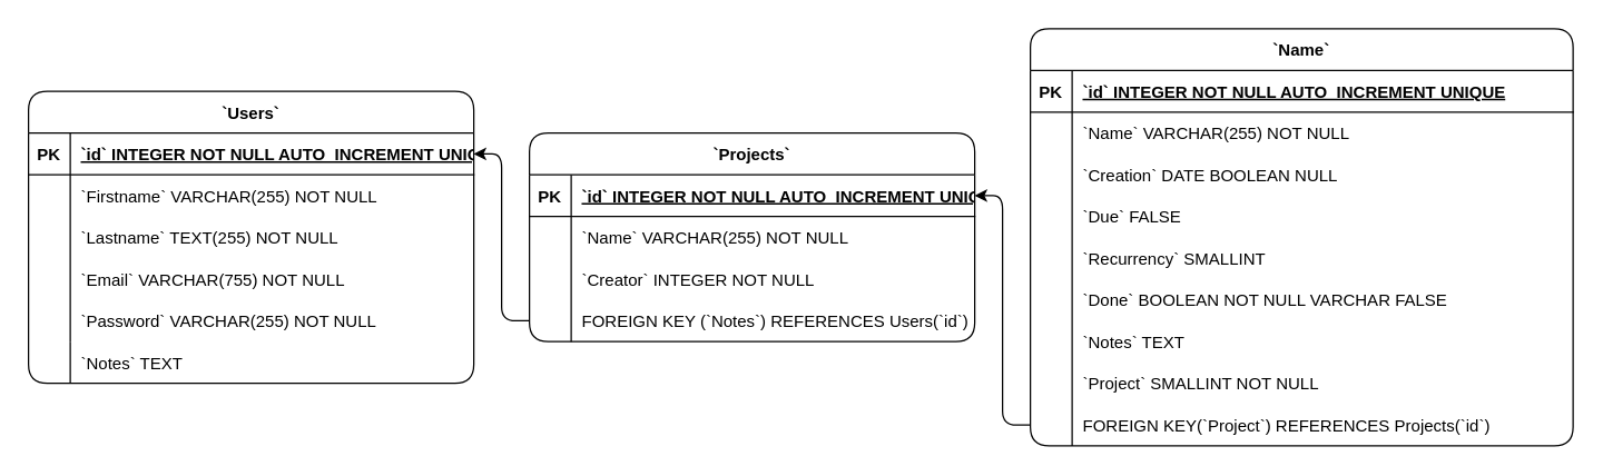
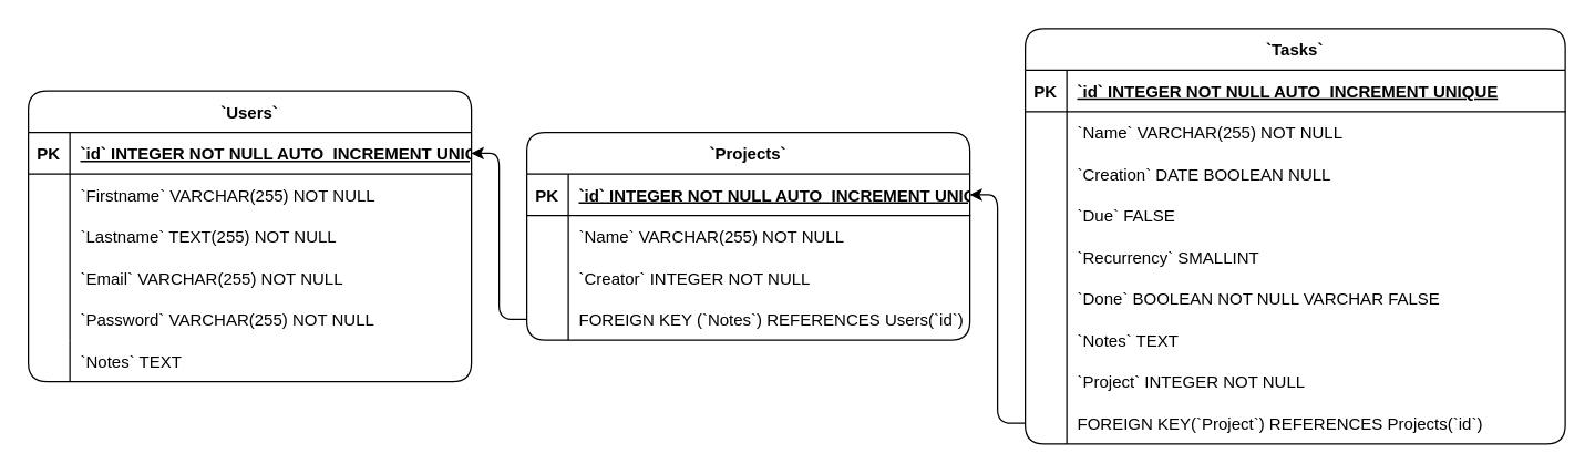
  <mxCell id="0" />
  <mxCell id="1" parent="0" />
  <mxCell id="2" value="`Projects`" style="shape=table;startSize=30;container=1;collapsible=1;childLayout=tableLayout;fixedRows=1;rowLines=0;fontStyle=1;align=center;resizeLast=1;rounded=1;labelBackgroundColor=none;" parent="1" vertex="1"><mxGeometry x="380" y="95" width="320" height="150" as="geometry" /></mxCell>
  <mxCell id="3" value="" style="shape=tableRow;horizontal=0;startSize=0;swimlaneHead=0;swimlaneBody=0;fillColor=none;collapsible=0;dropTarget=0;points=[[0,0.5],[1,0.5]];portConstraint=eastwest;top=0;left=0;right=0;bottom=1;rounded=1;labelBackgroundColor=none;" parent="2" vertex="1"><mxGeometry y="30" width="320" height="30" as="geometry" /></mxCell>
  <mxCell id="4" value="PK" style="shape=partialRectangle;overflow=hidden;connectable=0;fillColor=none;top=0;left=0;bottom=0;right=0;fontStyle=1;rounded=1;labelBackgroundColor=none;" parent="3" vertex="1"><mxGeometry width="30" height="30" as="geometry"><mxRectangle width="30" height="30" as="alternateBounds" /></mxGeometry></mxCell>
  <mxCell id="5" value="`id` INTEGER NOT NULL AUTO_INCREMENT UNIQUE" style="shape=partialRectangle;overflow=hidden;connectable=0;fillColor=none;align=left;top=0;left=0;bottom=0;right=0;spacingLeft=6;fontStyle=5;rounded=1;labelBackgroundColor=none;" parent="3" vertex="1"><mxGeometry x="30" width="290" height="30" as="geometry"><mxRectangle width="290" height="30" as="alternateBounds" /></mxGeometry></mxCell>
  <mxCell id="6" value="" style="shape=tableRow;horizontal=0;startSize=0;swimlaneHead=0;swimlaneBody=0;fillColor=none;collapsible=0;dropTarget=0;points=[[0,0.5],[1,0.5]];portConstraint=eastwest;top=0;left=0;right=0;bottom=0;rounded=1;labelBackgroundColor=none;" parent="2" vertex="1"><mxGeometry y="60" width="320" height="30" as="geometry" /></mxCell>
  <mxCell id="7" value="" style="shape=partialRectangle;overflow=hidden;connectable=0;fillColor=none;top=0;left=0;bottom=0;right=0;rounded=1;labelBackgroundColor=none;" parent="6" vertex="1"><mxGeometry width="30" height="30" as="geometry"><mxRectangle width="30" height="30" as="alternateBounds" /></mxGeometry></mxCell>
  <mxCell id="8" value="`Name` VARCHAR(255) NOT NULL" style="shape=partialRectangle;overflow=hidden;connectable=0;fillColor=none;align=left;top=0;left=0;bottom=0;right=0;spacingLeft=6;rounded=1;labelBackgroundColor=none;" parent="6" vertex="1"><mxGeometry x="30" width="290" height="30" as="geometry"><mxRectangle width="290" height="30" as="alternateBounds" /></mxGeometry></mxCell>
  <mxCell id="9" value="" style="shape=tableRow;horizontal=0;startSize=0;swimlaneHead=0;swimlaneBody=0;fillColor=none;collapsible=0;dropTarget=0;points=[[0,0.5],[1,0.5]];portConstraint=eastwest;top=0;left=0;right=0;bottom=0;rounded=1;labelBackgroundColor=none;" parent="2" vertex="1"><mxGeometry y="90" width="320" height="30" as="geometry" /></mxCell>
  <mxCell id="10" value="" style="shape=partialRectangle;overflow=hidden;connectable=0;fillColor=none;top=0;left=0;bottom=0;right=0;rounded=1;labelBackgroundColor=none;" parent="9" vertex="1"><mxGeometry width="30" height="30" as="geometry"><mxRectangle width="30" height="30" as="alternateBounds" /></mxGeometry></mxCell>
  <mxCell id="11" value="`Creator` INTEGER NOT NULL" style="shape=partialRectangle;overflow=hidden;connectable=0;fillColor=none;align=left;top=0;left=0;bottom=0;right=0;spacingLeft=6;rounded=1;labelBackgroundColor=none;" parent="9" vertex="1"><mxGeometry x="30" width="290" height="30" as="geometry"><mxRectangle width="290" height="30" as="alternateBounds" /></mxGeometry></mxCell>
  <mxCell id="12" value="" style="shape=tableRow;horizontal=0;startSize=0;swimlaneHead=0;swimlaneBody=0;fillColor=none;collapsible=0;dropTarget=0;points=[[0,0.5],[1,0.5]];portConstraint=eastwest;top=0;left=0;right=0;bottom=0;rounded=1;labelBackgroundColor=none;" parent="2" vertex="1"><mxGeometry y="120" width="320" height="30" as="geometry" /></mxCell>
  <mxCell id="13" value="" style="shape=partialRectangle;overflow=hidden;connectable=0;fillColor=none;top=0;left=0;bottom=0;right=0;rounded=1;labelBackgroundColor=none;" parent="12" vertex="1"><mxGeometry width="30" height="30" as="geometry"><mxRectangle width="30" height="30" as="alternateBounds" /></mxGeometry></mxCell>
  <mxCell id="14" value="FOREIGN KEY (`Notes`) REFERENCES Users(`id`)" style="shape=partialRectangle;overflow=hidden;connectable=0;fillColor=none;align=left;top=0;left=0;bottom=0;right=0;spacingLeft=6;rounded=1;labelBackgroundColor=none;" parent="12" vertex="1"><mxGeometry x="30" width="290" height="30" as="geometry"><mxRectangle width="290" height="30" as="alternateBounds" /></mxGeometry></mxCell>
- <mxCell id="15" value="`Name`" style="shape=table;startSize=30;container=1;collapsible=1;childLayout=tableLayout;fixedRows=1;rowLines=0;fontStyle=1;align=center;resizeLast=1;rounded=1;labelBackgroundColor=none;" parent="1" vertex="1"><mxGeometry x="740" y="20" width="390" height="300" as="geometry" /></mxCell>
+ <mxCell id="15" value="`Tasks`" style="shape=table;startSize=30;container=1;collapsible=1;childLayout=tableLayout;fixedRows=1;rowLines=0;fontStyle=1;align=center;resizeLast=1;rounded=1;labelBackgroundColor=none;" parent="1" vertex="1"><mxGeometry x="740" y="20" width="390" height="300" as="geometry" /></mxCell>
  <mxCell id="16" value="" style="shape=tableRow;horizontal=0;startSize=0;swimlaneHead=0;swimlaneBody=0;fillColor=none;collapsible=0;dropTarget=0;points=[[0,0.5],[1,0.5]];portConstraint=eastwest;top=0;left=0;right=0;bottom=1;rounded=1;labelBackgroundColor=none;" parent="15" vertex="1"><mxGeometry y="30" width="390" height="30" as="geometry" /></mxCell>
  <mxCell id="17" value="PK" style="shape=partialRectangle;overflow=hidden;connectable=0;fillColor=none;top=0;left=0;bottom=0;right=0;fontStyle=1;rounded=1;labelBackgroundColor=none;" parent="16" vertex="1"><mxGeometry width="30" height="30" as="geometry"><mxRectangle width="30" height="30" as="alternateBounds" /></mxGeometry></mxCell>
  <mxCell id="18" value="`id` INTEGER NOT NULL AUTO_INCREMENT UNIQUE" style="shape=partialRectangle;overflow=hidden;connectable=0;fillColor=none;align=left;top=0;left=0;bottom=0;right=0;spacingLeft=6;fontStyle=5;rounded=1;labelBackgroundColor=none;" parent="16" vertex="1"><mxGeometry x="30" width="360" height="30" as="geometry"><mxRectangle width="360" height="30" as="alternateBounds" /></mxGeometry></mxCell>
  <mxCell id="19" value="" style="shape=tableRow;horizontal=0;startSize=0;swimlaneHead=0;swimlaneBody=0;fillColor=none;collapsible=0;dropTarget=0;points=[[0,0.5],[1,0.5]];portConstraint=eastwest;top=0;left=0;right=0;bottom=0;rounded=1;labelBackgroundColor=none;" parent="15" vertex="1"><mxGeometry y="60" width="390" height="30" as="geometry" /></mxCell>
  <mxCell id="20" value="" style="shape=partialRectangle;overflow=hidden;connectable=0;fillColor=none;top=0;left=0;bottom=0;right=0;rounded=1;labelBackgroundColor=none;" parent="19" vertex="1"><mxGeometry width="30" height="30" as="geometry"><mxRectangle width="30" height="30" as="alternateBounds" /></mxGeometry></mxCell>
  <mxCell id="21" value="`Name` VARCHAR(255) NOT NULL" style="shape=partialRectangle;overflow=hidden;connectable=0;fillColor=none;align=left;top=0;left=0;bottom=0;right=0;spacingLeft=6;rounded=1;labelBackgroundColor=none;" parent="19" vertex="1"><mxGeometry x="30" width="360" height="30" as="geometry"><mxRectangle width="360" height="30" as="alternateBounds" /></mxGeometry></mxCell>
  <mxCell id="22" value="" style="shape=tableRow;horizontal=0;startSize=0;swimlaneHead=0;swimlaneBody=0;fillColor=none;collapsible=0;dropTarget=0;points=[[0,0.5],[1,0.5]];portConstraint=eastwest;top=0;left=0;right=0;bottom=0;rounded=1;labelBackgroundColor=none;" parent="15" vertex="1"><mxGeometry y="90" width="390" height="30" as="geometry" /></mxCell>
  <mxCell id="23" value="" style="shape=partialRectangle;overflow=hidden;connectable=0;fillColor=none;top=0;left=0;bottom=0;right=0;rounded=1;labelBackgroundColor=none;" parent="22" vertex="1"><mxGeometry width="30" height="30" as="geometry"><mxRectangle width="30" height="30" as="alternateBounds" /></mxGeometry></mxCell>
  <mxCell id="24" value="`Creation` DATE BOOLEAN NULL" style="shape=partialRectangle;overflow=hidden;connectable=0;fillColor=none;align=left;top=0;left=0;bottom=0;right=0;spacingLeft=6;rounded=1;labelBackgroundColor=none;" parent="22" vertex="1"><mxGeometry x="30" width="360" height="30" as="geometry"><mxRectangle width="360" height="30" as="alternateBounds" /></mxGeometry></mxCell>
  <mxCell id="25" value="" style="shape=tableRow;horizontal=0;startSize=0;swimlaneHead=0;swimlaneBody=0;fillColor=none;collapsible=0;dropTarget=0;points=[[0,0.5],[1,0.5]];portConstraint=eastwest;top=0;left=0;right=0;bottom=0;rounded=1;labelBackgroundColor=none;" parent="15" vertex="1"><mxGeometry y="120" width="390" height="30" as="geometry" /></mxCell>
  <mxCell id="26" value="" style="shape=partialRectangle;overflow=hidden;connectable=0;fillColor=none;top=0;left=0;bottom=0;right=0;rounded=1;labelBackgroundColor=none;" parent="25" vertex="1"><mxGeometry width="30" height="30" as="geometry"><mxRectangle width="30" height="30" as="alternateBounds" /></mxGeometry></mxCell>
  <mxCell id="27" value="`Due` FALSE" style="shape=partialRectangle;overflow=hidden;connectable=0;fillColor=none;align=left;top=0;left=0;bottom=0;right=0;spacingLeft=6;rounded=1;labelBackgroundColor=none;" parent="25" vertex="1"><mxGeometry x="30" width="360" height="30" as="geometry"><mxRectangle width="360" height="30" as="alternateBounds" /></mxGeometry></mxCell>
  <mxCell id="28" value="" style="shape=tableRow;horizontal=0;startSize=0;swimlaneHead=0;swimlaneBody=0;fillColor=none;collapsible=0;dropTarget=0;points=[[0,0.5],[1,0.5]];portConstraint=eastwest;top=0;left=0;right=0;bottom=0;rounded=1;labelBackgroundColor=none;" parent="15" vertex="1"><mxGeometry y="150" width="390" height="30" as="geometry" /></mxCell>
  <mxCell id="29" value="" style="shape=partialRectangle;overflow=hidden;connectable=0;fillColor=none;top=0;left=0;bottom=0;right=0;rounded=1;labelBackgroundColor=none;" parent="28" vertex="1"><mxGeometry width="30" height="30" as="geometry"><mxRectangle width="30" height="30" as="alternateBounds" /></mxGeometry></mxCell>
  <mxCell id="30" value="`Recurrency` SMALLINT" style="shape=partialRectangle;overflow=hidden;connectable=0;fillColor=none;align=left;top=0;left=0;bottom=0;right=0;spacingLeft=6;rounded=1;labelBackgroundColor=none;" parent="28" vertex="1"><mxGeometry x="30" width="360" height="30" as="geometry"><mxRectangle width="360" height="30" as="alternateBounds" /></mxGeometry></mxCell>
  <mxCell id="31" value="" style="shape=tableRow;horizontal=0;startSize=0;swimlaneHead=0;swimlaneBody=0;fillColor=none;collapsible=0;dropTarget=0;points=[[0,0.5],[1,0.5]];portConstraint=eastwest;top=0;left=0;right=0;bottom=0;rounded=1;labelBackgroundColor=none;" parent="15" vertex="1"><mxGeometry y="180" width="390" height="30" as="geometry" /></mxCell>
  <mxCell id="32" value="" style="shape=partialRectangle;overflow=hidden;connectable=0;fillColor=none;top=0;left=0;bottom=0;right=0;rounded=1;labelBackgroundColor=none;" parent="31" vertex="1"><mxGeometry width="30" height="30" as="geometry"><mxRectangle width="30" height="30" as="alternateBounds" /></mxGeometry></mxCell>
  <mxCell id="33" value="`Done` BOOLEAN NOT NULL VARCHAR FALSE" style="shape=partialRectangle;overflow=hidden;connectable=0;fillColor=none;align=left;top=0;left=0;bottom=0;right=0;spacingLeft=6;rounded=1;labelBackgroundColor=none;" parent="31" vertex="1"><mxGeometry x="30" width="360" height="30" as="geometry"><mxRectangle width="360" height="30" as="alternateBounds" /></mxGeometry></mxCell>
  <mxCell id="34" value="" style="shape=tableRow;horizontal=0;startSize=0;swimlaneHead=0;swimlaneBody=0;fillColor=none;collapsible=0;dropTarget=0;points=[[0,0.5],[1,0.5]];portConstraint=eastwest;top=0;left=0;right=0;bottom=0;rounded=1;labelBackgroundColor=none;" parent="15" vertex="1"><mxGeometry y="210" width="390" height="30" as="geometry" /></mxCell>
  <mxCell id="35" value="" style="shape=partialRectangle;overflow=hidden;connectable=0;fillColor=none;top=0;left=0;bottom=0;right=0;rounded=1;labelBackgroundColor=none;" parent="34" vertex="1"><mxGeometry width="30" height="30" as="geometry"><mxRectangle width="30" height="30" as="alternateBounds" /></mxGeometry></mxCell>
  <mxCell id="36" value="`Notes` TEXT" style="shape=partialRectangle;overflow=hidden;connectable=0;fillColor=none;align=left;top=0;left=0;bottom=0;right=0;spacingLeft=6;rounded=1;labelBackgroundColor=none;" parent="34" vertex="1"><mxGeometry x="30" width="360" height="30" as="geometry"><mxRectangle width="360" height="30" as="alternateBounds" /></mxGeometry></mxCell>
  <mxCell id="37" value="" style="shape=tableRow;horizontal=0;startSize=0;swimlaneHead=0;swimlaneBody=0;fillColor=none;collapsible=0;dropTarget=0;points=[[0,0.5],[1,0.5]];portConstraint=eastwest;top=0;left=0;right=0;bottom=0;rounded=1;labelBackgroundColor=none;" parent="15" vertex="1"><mxGeometry y="240" width="390" height="30" as="geometry" /></mxCell>
  <mxCell id="38" value="" style="shape=partialRectangle;overflow=hidden;connectable=0;fillColor=none;top=0;left=0;bottom=0;right=0;rounded=1;labelBackgroundColor=none;" parent="37" vertex="1"><mxGeometry width="30" height="30" as="geometry"><mxRectangle width="30" height="30" as="alternateBounds" /></mxGeometry></mxCell>
- <mxCell id="39" value="`Project` SMALLINT NOT NULL" style="shape=partialRectangle;overflow=hidden;connectable=0;fillColor=none;align=left;top=0;left=0;bottom=0;right=0;spacingLeft=6;rounded=1;labelBackgroundColor=none;" parent="37" vertex="1"><mxGeometry x="30" width="360" height="30" as="geometry"><mxRectangle width="360" height="30" as="alternateBounds" /></mxGeometry></mxCell>
+ <mxCell id="39" value="`Project` INTEGER NOT NULL" style="shape=partialRectangle;overflow=hidden;connectable=0;fillColor=none;align=left;top=0;left=0;bottom=0;right=0;spacingLeft=6;rounded=1;labelBackgroundColor=none;" parent="37" vertex="1"><mxGeometry x="30" width="360" height="30" as="geometry"><mxRectangle width="360" height="30" as="alternateBounds" /></mxGeometry></mxCell>
  <mxCell id="40" value="" style="shape=tableRow;horizontal=0;startSize=0;swimlaneHead=0;swimlaneBody=0;fillColor=none;collapsible=0;dropTarget=0;points=[[0,0.5],[1,0.5]];portConstraint=eastwest;top=0;left=0;right=0;bottom=0;rounded=1;labelBackgroundColor=none;" parent="15" vertex="1"><mxGeometry y="270" width="390" height="30" as="geometry" /></mxCell>
  <mxCell id="41" value="" style="shape=partialRectangle;overflow=hidden;connectable=0;fillColor=none;top=0;left=0;bottom=0;right=0;rounded=1;labelBackgroundColor=none;" parent="40" vertex="1"><mxGeometry width="30" height="30" as="geometry"><mxRectangle width="30" height="30" as="alternateBounds" /></mxGeometry></mxCell>
  <mxCell id="42" value="FOREIGN KEY(`Project`) REFERENCES Projects(`id`)" style="shape=partialRectangle;overflow=hidden;connectable=0;fillColor=none;align=left;top=0;left=0;bottom=0;right=0;spacingLeft=6;rounded=1;labelBackgroundColor=none;" parent="40" vertex="1"><mxGeometry x="30" width="360" height="30" as="geometry"><mxRectangle width="360" height="30" as="alternateBounds" /></mxGeometry></mxCell>
  <mxCell id="43" style="edgeStyle=orthogonalEdgeStyle;rounded=1;hachureGap=4;orthogonalLoop=1;jettySize=auto;html=1;entryX=1;entryY=0.5;entryDx=0;entryDy=0;fontFamily=Architects Daughter;fontSource=https%3A%2F%2Ffonts.googleapis.com%2Fcss%3Ffamily%3DArchitects%2BDaughter;labelBackgroundColor=none;fontColor=default;" parent="1" source="12" target="47" edge="1"><mxGeometry relative="1" as="geometry" /></mxCell>
  <mxCell id="44" style="edgeStyle=orthogonalEdgeStyle;rounded=1;hachureGap=4;orthogonalLoop=1;jettySize=auto;html=1;entryX=1;entryY=0.5;entryDx=0;entryDy=0;fontFamily=Architects Daughter;fontSource=https%3A%2F%2Ffonts.googleapis.com%2Fcss%3Ffamily%3DArchitects%2BDaughter;labelBackgroundColor=none;fontColor=default;" parent="1" source="40" target="3" edge="1"><mxGeometry relative="1" as="geometry" /></mxCell>
  <mxCell id="45" value="" style="group" parent="1" vertex="1" connectable="0"><mxGeometry x="50" y="65" width="320" height="210" as="geometry" /></mxCell>
  <mxCell id="46" value="`Users`" style="shape=table;startSize=30;container=1;collapsible=1;childLayout=tableLayout;fixedRows=1;rowLines=0;fontStyle=1;align=center;resizeLast=1;rounded=1;labelBackgroundColor=none;" parent="45" vertex="1"><mxGeometry x="-30" width="320" height="210" as="geometry" /></mxCell>
  <mxCell id="47" value="" style="shape=tableRow;horizontal=0;startSize=0;swimlaneHead=0;swimlaneBody=0;fillColor=none;collapsible=0;dropTarget=0;points=[[0,0.5],[1,0.5]];portConstraint=eastwest;top=0;left=0;right=0;bottom=1;rounded=1;labelBackgroundColor=none;" parent="46" vertex="1"><mxGeometry y="30" width="320" height="30" as="geometry" /></mxCell>
  <mxCell id="48" value="PK" style="shape=partialRectangle;overflow=hidden;connectable=0;fillColor=none;top=0;left=0;bottom=0;right=0;fontStyle=1;rounded=1;labelBackgroundColor=none;" parent="47" vertex="1"><mxGeometry width="30" height="30" as="geometry"><mxRectangle width="30" height="30" as="alternateBounds" /></mxGeometry></mxCell>
  <mxCell id="49" value="`id` INTEGER NOT NULL AUTO_INCREMENT UNIQUE" style="shape=partialRectangle;overflow=hidden;connectable=0;fillColor=none;align=left;top=0;left=0;bottom=0;right=0;spacingLeft=6;fontStyle=5;rounded=1;labelBackgroundColor=none;" parent="47" vertex="1"><mxGeometry x="30" width="290" height="30" as="geometry"><mxRectangle width="290" height="30" as="alternateBounds" /></mxGeometry></mxCell>
  <mxCell id="50" value="" style="shape=tableRow;horizontal=0;startSize=0;swimlaneHead=0;swimlaneBody=0;fillColor=none;collapsible=0;dropTarget=0;points=[[0,0.5],[1,0.5]];portConstraint=eastwest;top=0;left=0;right=0;bottom=0;rounded=1;labelBackgroundColor=none;" parent="46" vertex="1"><mxGeometry y="60" width="320" height="30" as="geometry" /></mxCell>
  <mxCell id="51" value="" style="shape=partialRectangle;overflow=hidden;connectable=0;fillColor=none;top=0;left=0;bottom=0;right=0;rounded=1;labelBackgroundColor=none;" parent="50" vertex="1"><mxGeometry width="30" height="30" as="geometry"><mxRectangle width="30" height="30" as="alternateBounds" /></mxGeometry></mxCell>
  <mxCell id="52" value="`Firstname` VARCHAR(255) NOT NULL" style="shape=partialRectangle;overflow=hidden;connectable=0;fillColor=none;align=left;top=0;left=0;bottom=0;right=0;spacingLeft=6;rounded=1;labelBackgroundColor=none;" parent="50" vertex="1"><mxGeometry x="30" width="290" height="30" as="geometry"><mxRectangle width="290" height="30" as="alternateBounds" /></mxGeometry></mxCell>
  <mxCell id="53" value="" style="shape=tableRow;horizontal=0;startSize=0;swimlaneHead=0;swimlaneBody=0;fillColor=none;collapsible=0;dropTarget=0;points=[[0,0.5],[1,0.5]];portConstraint=eastwest;top=0;left=0;right=0;bottom=0;rounded=1;labelBackgroundColor=none;" parent="46" vertex="1"><mxGeometry y="90" width="320" height="30" as="geometry" /></mxCell>
  <mxCell id="54" value="" style="shape=partialRectangle;overflow=hidden;connectable=0;fillColor=none;top=0;left=0;bottom=0;right=0;rounded=1;labelBackgroundColor=none;" parent="53" vertex="1"><mxGeometry width="30" height="30" as="geometry"><mxRectangle width="30" height="30" as="alternateBounds" /></mxGeometry></mxCell>
  <mxCell id="55" value="`Lastname` TEXT(255) NOT NULL" style="shape=partialRectangle;overflow=hidden;connectable=0;fillColor=none;align=left;top=0;left=0;bottom=0;right=0;spacingLeft=6;rounded=1;labelBackgroundColor=none;" parent="53" vertex="1"><mxGeometry x="30" width="290" height="30" as="geometry"><mxRectangle width="290" height="30" as="alternateBounds" /></mxGeometry></mxCell>
  <mxCell id="56" value="" style="shape=tableRow;horizontal=0;startSize=0;swimlaneHead=0;swimlaneBody=0;fillColor=none;collapsible=0;dropTarget=0;points=[[0,0.5],[1,0.5]];portConstraint=eastwest;top=0;left=0;right=0;bottom=0;rounded=1;labelBackgroundColor=none;" parent="46" vertex="1"><mxGeometry y="120" width="320" height="30" as="geometry" /></mxCell>
  <mxCell id="57" value="" style="shape=partialRectangle;overflow=hidden;connectable=0;fillColor=none;top=0;left=0;bottom=0;right=0;rounded=1;labelBackgroundColor=none;" parent="56" vertex="1"><mxGeometry width="30" height="30" as="geometry"><mxRectangle width="30" height="30" as="alternateBounds" /></mxGeometry></mxCell>
- <mxCell id="58" value="`Email` VARCHAR(755) NOT NULL" style="shape=partialRectangle;overflow=hidden;connectable=0;fillColor=none;align=left;top=0;left=0;bottom=0;right=0;spacingLeft=6;rounded=1;labelBackgroundColor=none;" parent="56" vertex="1"><mxGeometry x="30" width="290" height="30" as="geometry"><mxRectangle width="290" height="30" as="alternateBounds" /></mxGeometry></mxCell>
+ <mxCell id="58" value="`Email` VARCHAR(255) NOT NULL" style="shape=partialRectangle;overflow=hidden;connectable=0;fillColor=none;align=left;top=0;left=0;bottom=0;right=0;spacingLeft=6;rounded=1;labelBackgroundColor=none;" parent="56" vertex="1"><mxGeometry x="30" width="290" height="30" as="geometry"><mxRectangle width="290" height="30" as="alternateBounds" /></mxGeometry></mxCell>
  <mxCell id="59" value="" style="shape=tableRow;horizontal=0;startSize=0;swimlaneHead=0;swimlaneBody=0;fillColor=none;collapsible=0;dropTarget=0;points=[[0,0.5],[1,0.5]];portConstraint=eastwest;top=0;left=0;right=0;bottom=0;rounded=1;labelBackgroundColor=none;" parent="46" vertex="1"><mxGeometry y="150" width="320" height="30" as="geometry" /></mxCell>
  <mxCell id="60" value="" style="shape=partialRectangle;overflow=hidden;connectable=0;fillColor=none;top=0;left=0;bottom=0;right=0;rounded=1;labelBackgroundColor=none;" parent="59" vertex="1"><mxGeometry width="30" height="30" as="geometry"><mxRectangle width="30" height="30" as="alternateBounds" /></mxGeometry></mxCell>
  <mxCell id="61" value="`Password` VARCHAR(255) NOT NULL" style="shape=partialRectangle;overflow=hidden;connectable=0;fillColor=none;align=left;top=0;left=0;bottom=0;right=0;spacingLeft=6;rounded=1;labelBackgroundColor=none;" parent="59" vertex="1"><mxGeometry x="30" width="290" height="30" as="geometry"><mxRectangle width="290" height="30" as="alternateBounds" /></mxGeometry></mxCell>
  <mxCell id="62" value="`Notes` TEXT " style="shape=partialRectangle;overflow=hidden;connectable=0;fillColor=none;align=left;top=0;left=0;bottom=0;right=0;spacingLeft=6;rounded=1;labelBackgroundColor=none;strokeColor=default;labelBorderColor=none;" parent="45" vertex="1"><mxGeometry y="180" width="290" height="30" as="geometry"><mxRectangle width="290" height="30" as="alternateBounds" /></mxGeometry></mxCell>
  <mxCell id="63" value="" style="endArrow=none;html=1;rounded=0;" parent="45" edge="1"><mxGeometry width="50" height="50" relative="1" as="geometry"><mxPoint y="210" as="sourcePoint" /><mxPoint y="180" as="targetPoint" /></mxGeometry></mxCell>
